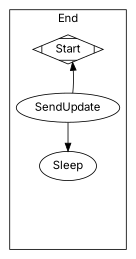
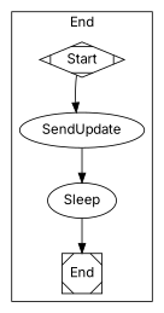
  digraph {
    compound=true
    fontname=Inter
    node [fontname=Inter]
    edge [fontname=Inter]
    Start [shape=Mdiamond]
    SendUpdate
    Sleep
+   End [shape=Msquare]
    subgraph cluster_1 {
      label=End
      Start
      SendUpdate
      Sleep
+     End
    }
-   SendUpdate -> Start
+   Start -> SendUpdate
    SendUpdate -> Sleep
+   Sleep -> End
  }
